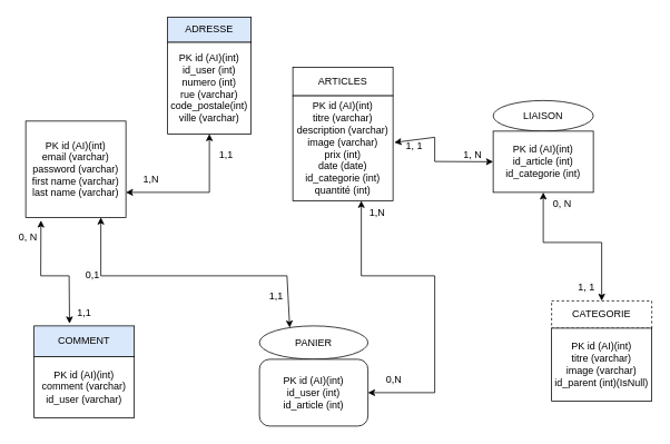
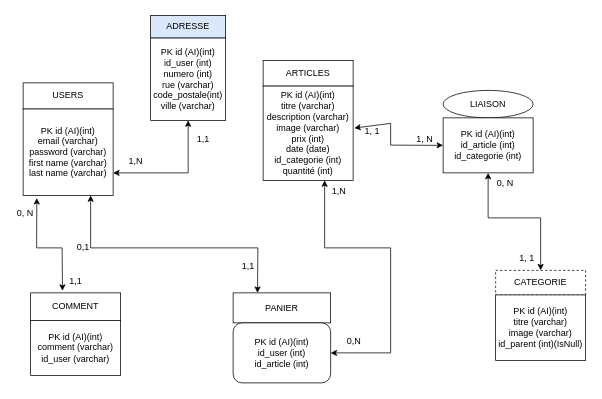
  <mxCell id="0" />
  <mxCell id="1" parent="0" />
  <mxCell id="2" value="" style="group" parent="1" vertex="1" connectable="0"><mxGeometry x="40" y="390" width="120" height="110" as="geometry" /></mxCell>
- <mxCell id="3" value="COMMENT" style="rounded=0;whiteSpace=wrap;html=1;fillColor=#dae8fc;" parent="2" vertex="1"><mxGeometry width="120" height="36.667" as="geometry" /></mxCell>
+ <mxCell id="3" value="COMMENT" style="rounded=0;whiteSpace=wrap;html=1;" parent="2" vertex="1"><mxGeometry width="120" height="36.667" as="geometry" /></mxCell>
  <mxCell id="4" value="PK id (AI)(int)&lt;br&gt;comment (varchar)&lt;br&gt;id_user (varchar)" style="rounded=0;whiteSpace=wrap;html=1;" parent="2" vertex="1"><mxGeometry y="36.667" width="120" height="73.333" as="geometry" /></mxCell>
  <mxCell id="5" value="" style="group" parent="1" vertex="1" connectable="0"><mxGeometry x="310" y="390" width="130" height="120" as="geometry" /></mxCell>
- <mxCell id="6" value="PANIER" style="ellipse;whiteSpace=wrap;html=1;" parent="5" vertex="1"><mxGeometry width="130" height="40" as="geometry" /></mxCell>
+ <mxCell id="6" value="PANIER" style="rounded=0;whiteSpace=wrap;html=1;" parent="5" vertex="1"><mxGeometry width="130" height="40" as="geometry" /></mxCell>
  <mxCell id="7" value="PK id (AI)(int)&lt;br&gt;id_user (int)&lt;br&gt;id_article (int)" style="whiteSpace=wrap;html=1;rounded=1;" parent="5" vertex="1"><mxGeometry y="40" width="130" height="80" as="geometry" /></mxCell>
  <mxCell id="8" value="" style="group" parent="1" vertex="1" connectable="0"><mxGeometry x="660" y="360" width="120" height="120" as="geometry" /></mxCell>
  <mxCell id="9" value="CATEGORIE" style="rounded=0;whiteSpace=wrap;html=1;dashed=1;" parent="8" vertex="1"><mxGeometry width="120" height="32.727" as="geometry" /></mxCell>
  <mxCell id="10" value="PK id (AI)(int)&lt;br&gt;titre (varchar)&lt;br&gt;image (varchar)&lt;br&gt;id_parent (int)(IsNull)" style="rounded=0;whiteSpace=wrap;html=1;" parent="8" vertex="1"><mxGeometry y="32.727" width="120" height="87.273" as="geometry" /></mxCell>
  <mxCell id="11" value="" style="group" parent="1" vertex="1" connectable="0"><mxGeometry x="350" y="80" width="120" height="160" as="geometry" /></mxCell>
  <mxCell id="12" value="ARTICLES" style="rounded=0;whiteSpace=wrap;html=1;" parent="11" vertex="1"><mxGeometry width="120" height="34.286" as="geometry" /></mxCell>
  <mxCell id="13" value="PK id (AI)(int)&lt;br&gt;titre (varchar)&lt;br&gt;description (varchar)&lt;br&gt;image (varchar)&lt;br&gt;prix (int)&lt;br&gt;date (date)&lt;br&gt;id_categorie (int)&lt;br&gt;quantité (int)" style="rounded=0;whiteSpace=wrap;html=1;" parent="11" vertex="1"><mxGeometry y="34.286" width="120" height="125.714" as="geometry" /></mxCell>
  <mxCell id="14" value="" style="group" parent="1" vertex="1" connectable="0"><mxGeometry x="30" y="110" width="120" height="150" as="geometry" /></mxCell>
  <mxCell id="15" value="PK id (AI)(int)&lt;br&gt;email (varchar)&lt;br&gt;password (varchar)&lt;br&gt;first name (varchar)&lt;br&gt;last name (varchar)" style="rounded=0;whiteSpace=wrap;html=1;" parent="14" vertex="1"><mxGeometry y="34.62" width="120" height="115.38" as="geometry" /></mxCell>
+ <mxCell id="16" value="USERS" style="rounded=0;whiteSpace=wrap;html=1;" parent="14" vertex="1"><mxGeometry width="120" height="34.62" as="geometry" /></mxCell>
  <mxCell id="17" value="" style="group" parent="1" vertex="1" connectable="0"><mxGeometry x="590" y="120" width="120" height="110" as="geometry" /></mxCell>
  <mxCell id="18" value="LIAISON" style="ellipse;whiteSpace=wrap;html=1;" parent="17" vertex="1"><mxGeometry width="120" height="36.667" as="geometry" /></mxCell>
  <mxCell id="19" value="PK id (AI)(int)&lt;br&gt;id_article (int)&lt;br&gt;id_categorie (int)" style="rounded=0;whiteSpace=wrap;html=1;" parent="17" vertex="1"><mxGeometry y="36.667" width="120" height="73.333" as="geometry" /></mxCell>
  <mxCell id="20" value="" style="endArrow=classic;startArrow=classic;html=1;rounded=0;entryX=0;entryY=0.5;entryDx=0;entryDy=0;exitX=1.013;exitY=0.445;exitDx=0;exitDy=0;exitPerimeter=0;" parent="1" source="13" target="19" edge="1"><mxGeometry width="50" height="50" relative="1" as="geometry"><mxPoint x="470" y="180" as="sourcePoint" /><mxPoint x="520" y="130" as="targetPoint" /><Array as="points"><mxPoint x="520" y="164" /><mxPoint x="520" y="193" /></Array></mxGeometry></mxCell>
  <mxCell id="21" value="" style="endArrow=classic;startArrow=classic;html=1;rounded=0;exitX=0.5;exitY=0;exitDx=0;exitDy=0;entryX=0.5;entryY=1;entryDx=0;entryDy=0;" parent="1" source="9" target="19" edge="1"><mxGeometry width="50" height="50" relative="1" as="geometry"><mxPoint x="570" y="280" as="sourcePoint" /><mxPoint x="620" y="230" as="targetPoint" /><Array as="points"><mxPoint x="720" y="290" /><mxPoint x="650" y="290" /></Array></mxGeometry></mxCell>
  <mxCell id="22" value="1, N" style="text;html=1;align=center;verticalAlign=middle;resizable=0;points=[];autosize=1;strokeColor=none;fillColor=none;" parent="1" vertex="1"><mxGeometry x="540" y="170" width="50" height="30" as="geometry" /></mxCell>
  <mxCell id="23" value="&lt;span style=&quot;color: rgb(0, 0, 0); font-family: Helvetica; font-size: 12px; font-style: normal; font-variant-ligatures: normal; font-variant-caps: normal; font-weight: 400; letter-spacing: normal; orphans: 2; text-align: center; text-indent: 0px; text-transform: none; widows: 2; word-spacing: 0px; -webkit-text-stroke-width: 0px; background-color: rgb(251, 251, 251); text-decoration-thickness: initial; text-decoration-style: initial; text-decoration-color: initial; float: none; display: inline !important;&quot;&gt;1, 1&lt;/span&gt;" style="text;whiteSpace=wrap;html=1;" parent="1" vertex="1"><mxGeometry x="690" y="330" width="40" height="30" as="geometry" /></mxCell>
  <mxCell id="24" value="&lt;span style=&quot;color: rgb(0, 0, 0); font-family: Helvetica; font-size: 12px; font-style: normal; font-variant-ligatures: normal; font-variant-caps: normal; font-weight: 400; letter-spacing: normal; orphans: 2; text-align: center; text-indent: 0px; text-transform: none; widows: 2; word-spacing: 0px; -webkit-text-stroke-width: 0px; background-color: rgb(251, 251, 251); text-decoration-thickness: initial; text-decoration-style: initial; text-decoration-color: initial; float: none; display: inline !important;&quot;&gt;0,N&lt;/span&gt;" style="text;whiteSpace=wrap;html=1;" parent="1" vertex="1"><mxGeometry x="460" y="440" width="30" height="20" as="geometry" /></mxCell>
  <mxCell id="25" value="&lt;span style=&quot;color: rgb(0, 0, 0); font-family: Helvetica; font-size: 12px; font-style: normal; font-variant-ligatures: normal; font-variant-caps: normal; font-weight: 400; letter-spacing: normal; orphans: 2; text-align: center; text-indent: 0px; text-transform: none; widows: 2; word-spacing: 0px; -webkit-text-stroke-width: 0px; background-color: rgb(251, 251, 251); text-decoration-thickness: initial; text-decoration-style: initial; text-decoration-color: initial; float: none; display: inline !important;&quot;&gt;0,1&lt;/span&gt;" style="text;whiteSpace=wrap;html=1;" parent="1" vertex="1"><mxGeometry x="100" y="315" width="30" height="30" as="geometry" /></mxCell>
  <mxCell id="26" value="&lt;span style=&quot;color: rgb(0, 0, 0); font-family: Helvetica; font-size: 12px; font-style: normal; font-variant-ligatures: normal; font-variant-caps: normal; font-weight: 400; letter-spacing: normal; orphans: 2; text-align: center; text-indent: 0px; text-transform: none; widows: 2; word-spacing: 0px; -webkit-text-stroke-width: 0px; background-color: rgb(251, 251, 251); text-decoration-thickness: initial; text-decoration-style: initial; text-decoration-color: initial; float: none; display: inline !important;&quot;&gt;1,1&lt;/span&gt;" style="text;whiteSpace=wrap;html=1;" parent="1" vertex="1"><mxGeometry x="320" y="340" width="30" height="30" as="geometry" /></mxCell>
  <mxCell id="27" value="&lt;div style=&quot;text-align: center;&quot;&gt;0, N&lt;/div&gt;" style="text;whiteSpace=wrap;html=1;" parent="1" vertex="1"><mxGeometry x="20" y="270" width="30" height="30" as="geometry" /></mxCell>
  <mxCell id="28" value="" style="endArrow=classic;startArrow=classic;html=1;rounded=0;entryX=0.25;entryY=0;entryDx=0;entryDy=0;" parent="1" target="6" edge="1"><mxGeometry width="50" height="50" relative="1" as="geometry"><mxPoint x="120" y="260" as="sourcePoint" /><mxPoint x="220" y="270" as="targetPoint" /><Array as="points"><mxPoint x="120" y="330" /><mxPoint x="343" y="330" /></Array></mxGeometry></mxCell>
  <mxCell id="29" value="" style="endArrow=classic;startArrow=classic;html=1;rounded=0;entryX=0.152;entryY=1.031;entryDx=0;entryDy=0;entryPerimeter=0;exitX=0.354;exitY=-0.077;exitDx=0;exitDy=0;exitPerimeter=0;" parent="1" source="3" target="15" edge="1"><mxGeometry width="50" height="50" relative="1" as="geometry"><mxPoint x="75" y="390" as="sourcePoint" /><mxPoint x="125" y="340" as="targetPoint" /><Array as="points"><mxPoint x="82" y="330" /><mxPoint x="48" y="330" /></Array></mxGeometry></mxCell>
  <mxCell id="30" value="&lt;div style=&quot;text-align: center;&quot;&gt;1,1&lt;/div&gt;" style="text;whiteSpace=wrap;html=1;" parent="1" vertex="1"><mxGeometry x="90" y="360" width="30" height="30" as="geometry" /></mxCell>
  <mxCell id="31" value="" style="endArrow=classic;startArrow=classic;html=1;rounded=0;exitX=1;exitY=0.5;exitDx=0;exitDy=0;" parent="1" source="7" edge="1"><mxGeometry width="50" height="50" relative="1" as="geometry"><mxPoint x="510" y="430" as="sourcePoint" /><mxPoint x="432" y="240" as="targetPoint" /><Array as="points"><mxPoint x="520" y="470" /><mxPoint x="520" y="330" /><mxPoint x="432" y="330" /></Array></mxGeometry></mxCell>
  <mxCell id="32" value="&lt;span style=&quot;color: rgb(0, 0, 0); font-family: Helvetica; font-size: 12px; font-style: normal; font-variant-ligatures: normal; font-variant-caps: normal; font-weight: 400; letter-spacing: normal; orphans: 2; text-align: center; text-indent: 0px; text-transform: none; widows: 2; word-spacing: 0px; -webkit-text-stroke-width: 0px; background-color: rgb(251, 251, 251); text-decoration-thickness: initial; text-decoration-style: initial; text-decoration-color: initial; float: none; display: inline !important;&quot;&gt;1,N&lt;/span&gt;" style="text;whiteSpace=wrap;html=1;" parent="1" vertex="1"><mxGeometry x="440" y="240" width="30" height="20" as="geometry" /></mxCell>
  <mxCell id="33" value="1, 1" style="text;html=1;align=center;verticalAlign=middle;resizable=0;points=[];autosize=1;strokeColor=none;fillColor=none;" parent="1" vertex="1"><mxGeometry x="475" y="160" width="40" height="30" as="geometry" /></mxCell>
  <mxCell id="34" value="&lt;span style=&quot;color: rgb(0, 0, 0); font-family: Helvetica; font-size: 12px; font-style: normal; font-variant-ligatures: normal; font-variant-caps: normal; font-weight: 400; letter-spacing: normal; orphans: 2; text-align: center; text-indent: 0px; text-transform: none; widows: 2; word-spacing: 0px; -webkit-text-stroke-width: 0px; background-color: rgb(251, 251, 251); text-decoration-thickness: initial; text-decoration-style: initial; text-decoration-color: initial; float: none; display: inline !important;&quot;&gt;0, N&lt;/span&gt;" style="text;whiteSpace=wrap;html=1;" parent="1" vertex="1"><mxGeometry x="660" y="230" width="40" height="30" as="geometry" /></mxCell>
  <mxCell id="35" value="" style="group" vertex="1" connectable="0" parent="1"><mxGeometry x="200" y="20" width="100" height="140" as="geometry" /></mxCell>
  <mxCell id="36" value="PK id (AI)(int)&lt;br&gt;id_user (int)&lt;br&gt;numero (int)&lt;br&gt;rue (varchar)&lt;br&gt;code_postale(int)&lt;br&gt;ville (varchar)" style="rounded=0;whiteSpace=wrap;html=1;" vertex="1" parent="35"><mxGeometry y="30" width="100" height="110" as="geometry" /></mxCell>
  <mxCell id="37" value="ADRESSE" style="rounded=0;whiteSpace=wrap;html=1;fillColor=#dae8fc;" vertex="1" parent="35"><mxGeometry width="100" height="30" as="geometry" /></mxCell>
  <mxCell id="38" value="" style="endArrow=classic;startArrow=classic;html=1;rounded=0;entryX=0.5;entryY=1;entryDx=0;entryDy=0;" edge="1" parent="1" target="36"><mxGeometry width="50" height="50" relative="1" as="geometry"><mxPoint x="150" y="230" as="sourcePoint" /><mxPoint x="420" y="240" as="targetPoint" /><Array as="points"><mxPoint x="250" y="230" /></Array></mxGeometry></mxCell>
  <mxCell id="39" value="1,1" style="text;html=1;align=center;verticalAlign=middle;resizable=0;points=[];autosize=1;strokeColor=none;fillColor=none;" vertex="1" parent="1"><mxGeometry x="250" y="170" width="40" height="30" as="geometry" /></mxCell>
  <mxCell id="40" value="1,N" style="text;html=1;align=center;verticalAlign=middle;resizable=0;points=[];autosize=1;strokeColor=none;fillColor=none;" vertex="1" parent="1"><mxGeometry x="160" y="200" width="40" height="30" as="geometry" /></mxCell>
